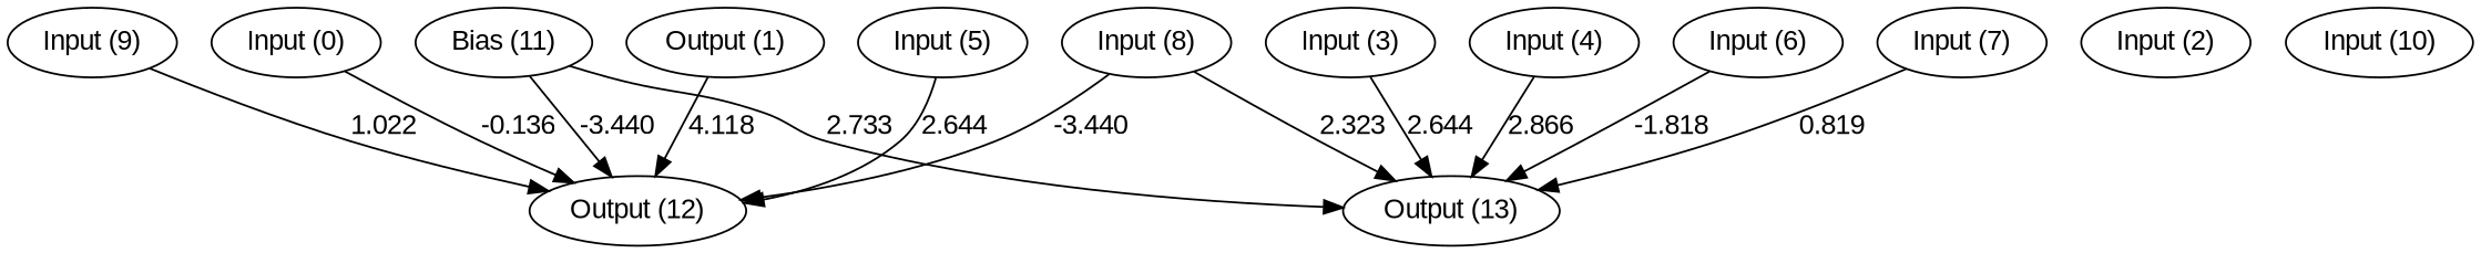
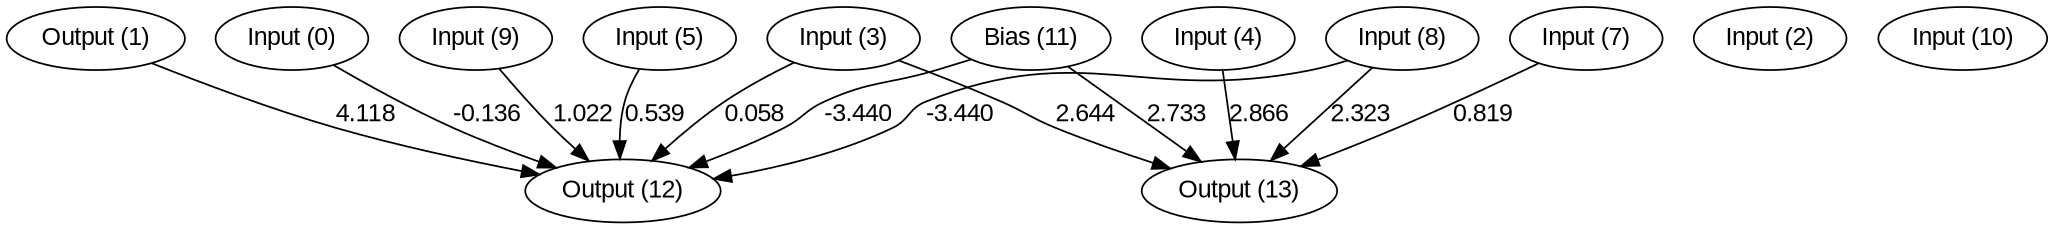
  digraph {
    fontname="Liberation Sans"
    node [fontname="Liberation Sans"]
    edge [fontname="Liberation Sans"]
    n1 [label="Bias (11)"]
    n2 [label="Input (0)"]
    n3 [label="Output (1)"]
    n4 [label="Input (2)"]
    n5 [label="Input (3)"]
    n6 [label="Input (4)"]
    n7 [label="Input (5)"]
-   n8 [label="Input (6)"]
    n9 [label="Input (7)"]
    n10 [label="Input (8)"]
    n11 [label="Input (9)"]
    n12 [label="Input (10)"]
    n13 [label="Output (12)"]
    n14 [label="Output (13)"]
    subgraph sub_1 {
      rank=same
      n1
      n2
      n3
      n4
      n5
      n6
      n7
-     n8
      n9
      n10
      n11
      n12
    }
    subgraph sub_2 {
      rank=same
      n13
      n14
    }
    n1 -> n13 [label=-3.440]
    n1 -> n14 [label=2.733]
    n2 -> n13 [label=-0.136]
    n3 -> n13 [label=4.118]
+   n5 -> n13 [label=0.058]
    n5 -> n14 [label=2.644]
    n6 -> n14 [label=2.866]
-   n7 -> n13 [label=2.644]
-   n8 -> n14 [label=-1.818]
+   n7 -> n13 [label=0.539]
    n9 -> n14 [label=0.819]
    n10 -> n13 [label=-3.440]
    n10 -> n14 [label=2.323]
    n11 -> n13 [label=1.022]
  }
